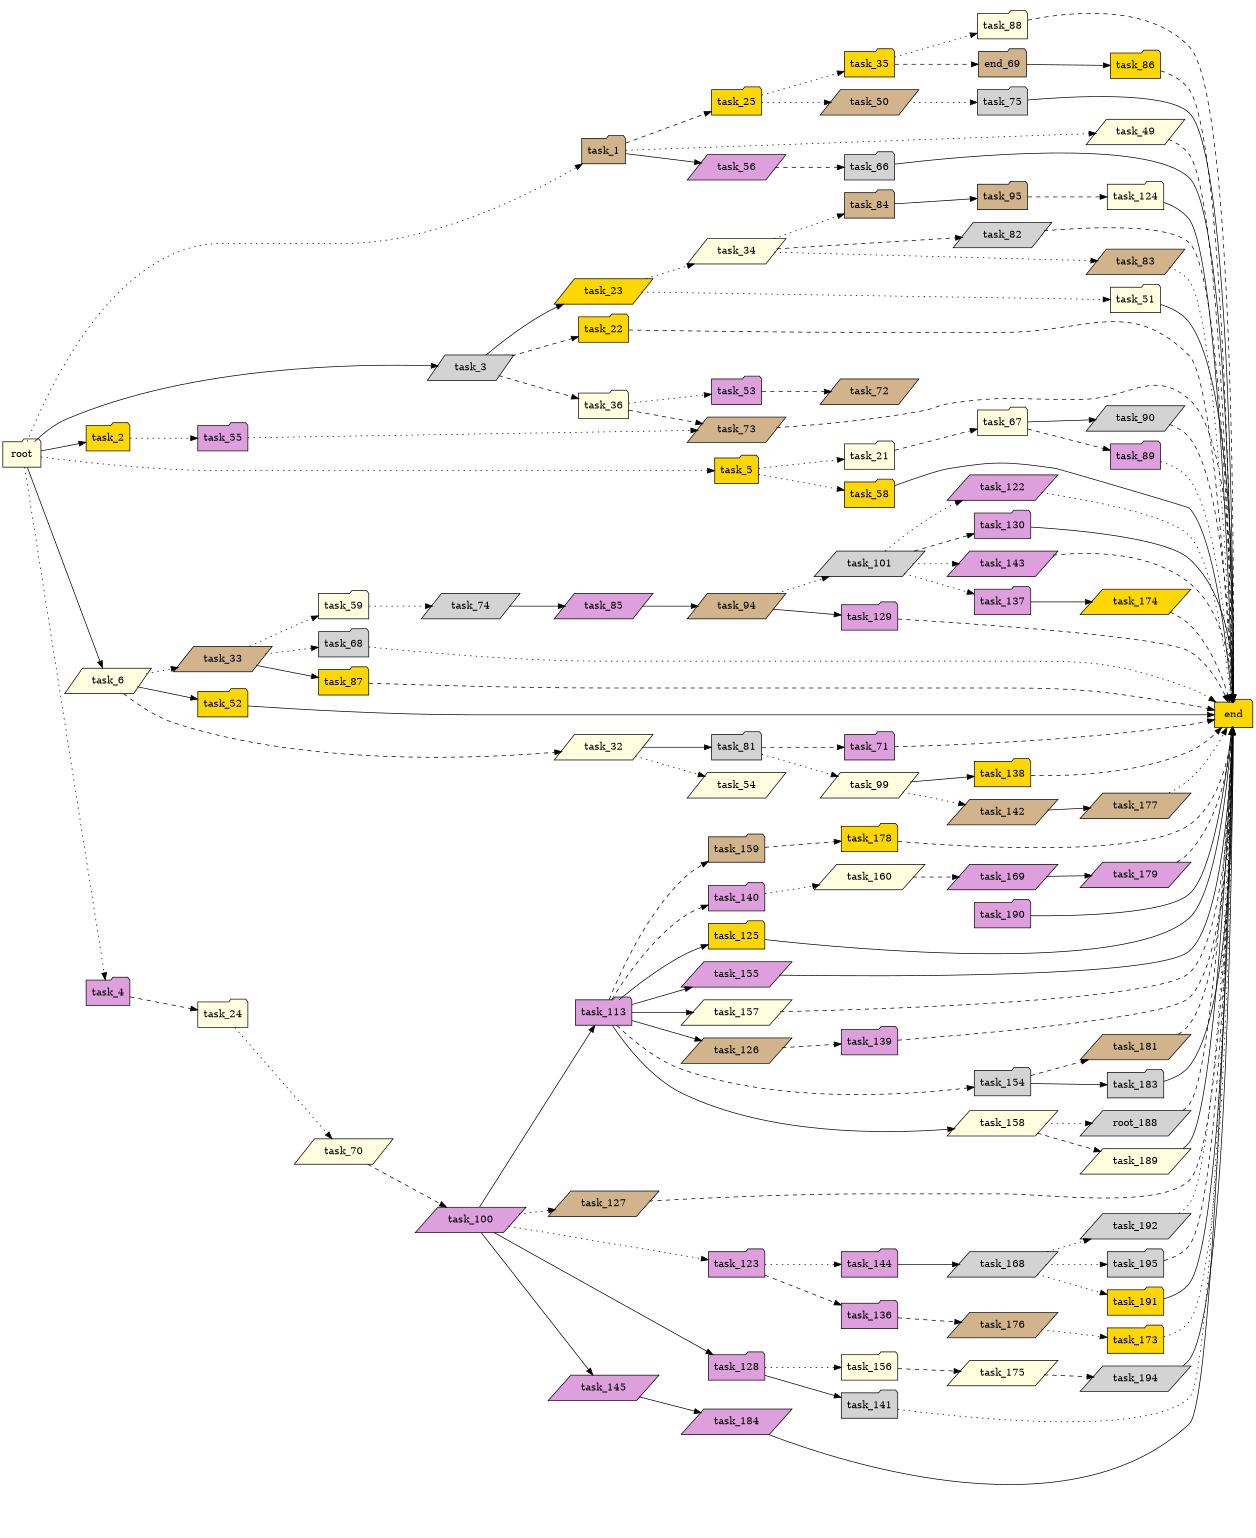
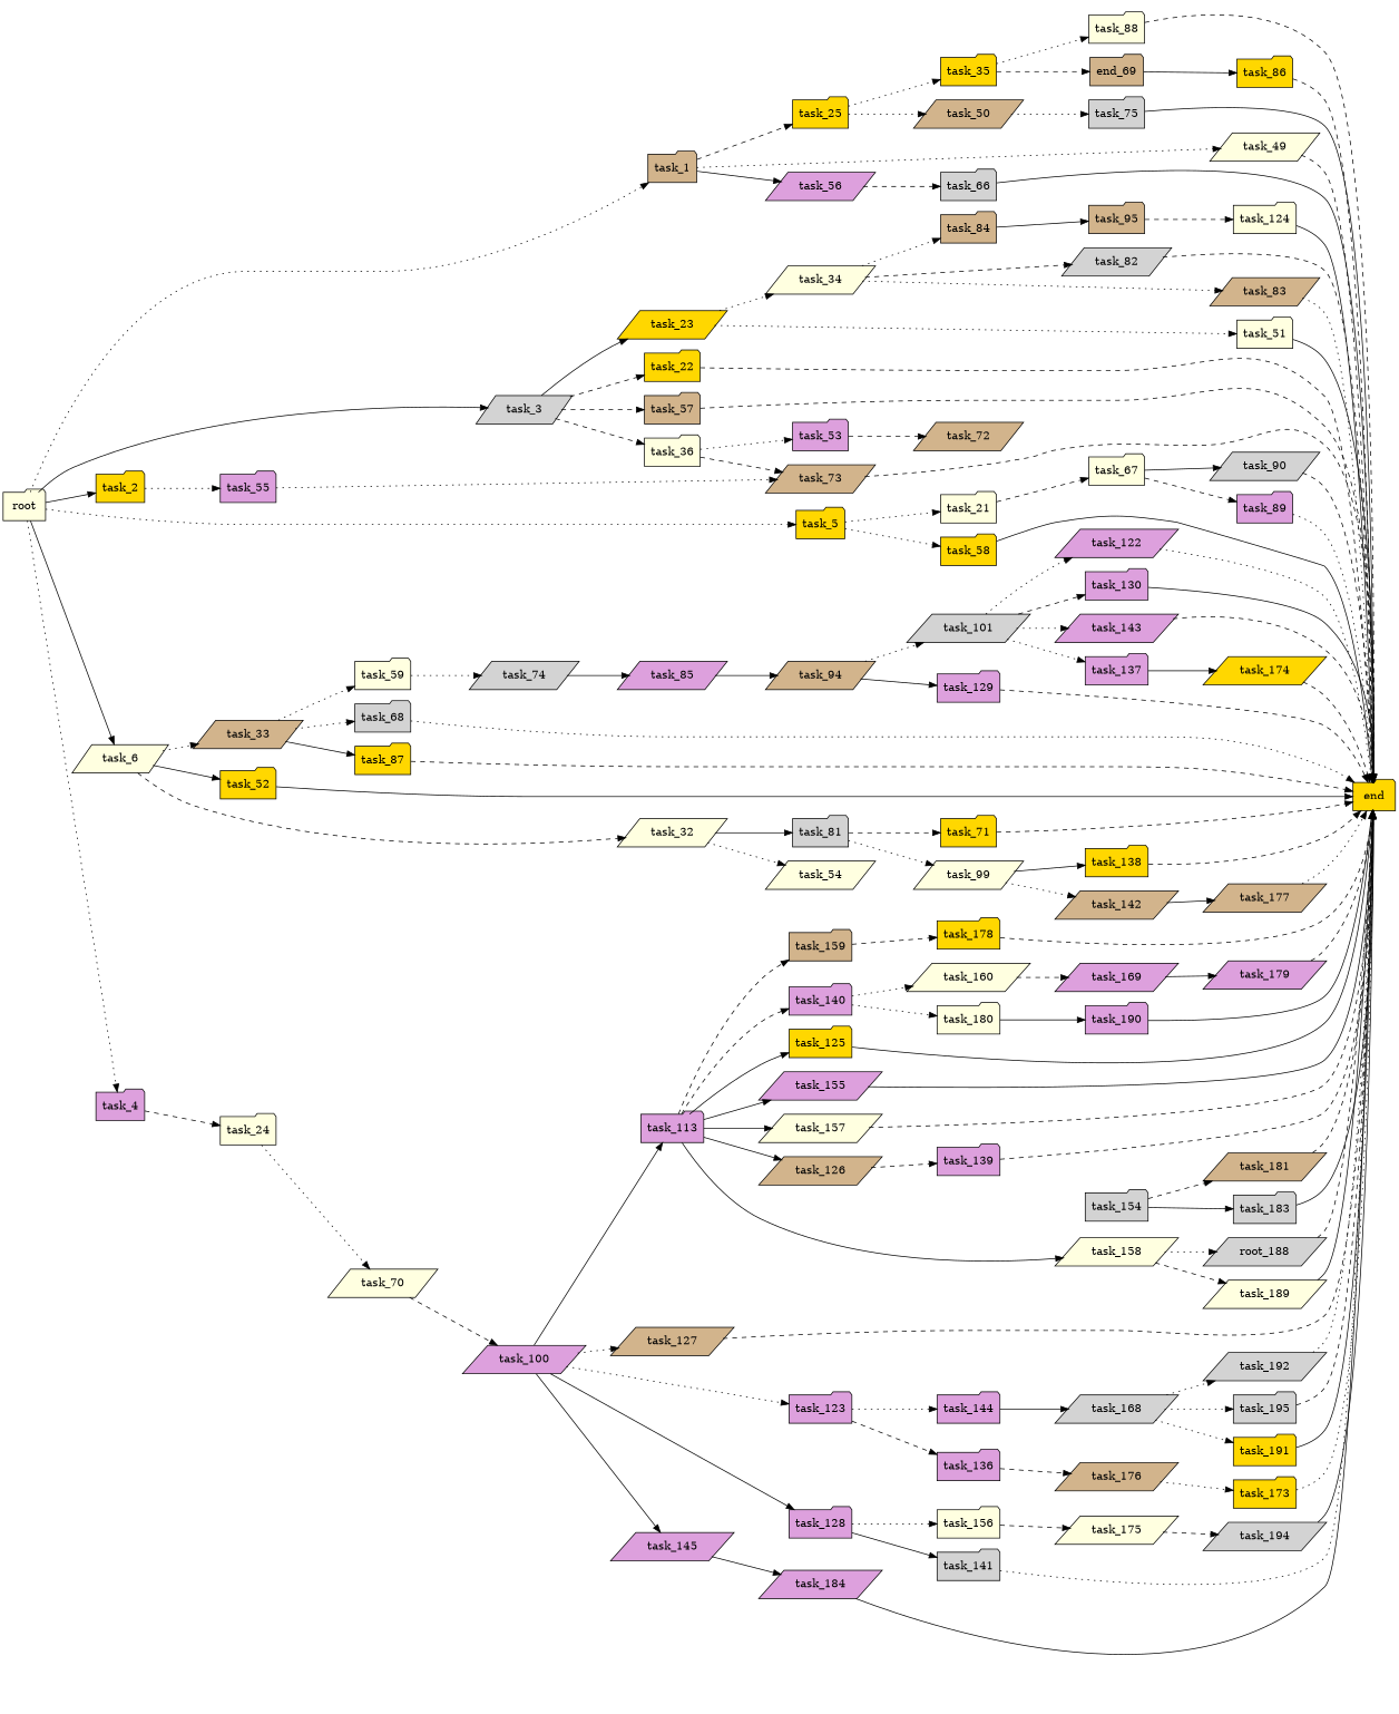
  digraph {
    rankdir=LR
    node [fillcolor=plum shape=folder style=filled]
    edge [style=dashed]
    root [fillcolor=lightyellow]
    task_1 [fillcolor=tan]
    task_2 [fillcolor=gold]
    task_3 [fillcolor=lightgrey shape=parallelogram]
    task_4
    task_5 [fillcolor=gold]
    task_6 [fillcolor=lightyellow shape=parallelogram]
    task_25 [fillcolor=gold]
    task_49 [fillcolor=lightyellow shape=parallelogram]
    task_56 [shape=parallelogram]
    task_55
    task_22 [fillcolor=gold]
    task_23 [fillcolor=gold shape=parallelogram]
    task_36 [fillcolor=lightyellow]
+   task_57 [fillcolor=tan]
    task_24 [fillcolor=lightyellow]
    task_21 [fillcolor=lightyellow]
    task_58 [fillcolor=gold]
    task_32 [fillcolor=lightyellow shape=parallelogram]
    task_33 [fillcolor=tan shape=parallelogram]
    task_52 [fillcolor=gold]
    task_35 [fillcolor=gold]
    task_50 [fillcolor=tan shape=parallelogram]
    end [fillcolor=gold]
    task_66 [fillcolor=lightgrey]
    task_73 [fillcolor=tan shape=parallelogram]
    task_34 [fillcolor=lightyellow shape=parallelogram]
    task_51 [fillcolor=lightyellow]
    task_53
    task_70 [fillcolor=lightyellow shape=parallelogram]
    task_67 [fillcolor=lightyellow]
    task_54 [fillcolor=lightyellow shape=parallelogram]
    task_81 [fillcolor=lightgrey]
    task_59 [fillcolor=lightyellow]
    task_68 [fillcolor=lightgrey]
    task_87 [fillcolor=gold]
    task_89
    task_90 [fillcolor=lightgrey shape=parallelogram]
    task_82 [fillcolor=lightgrey shape=parallelogram]
    task_83 [fillcolor=tan shape=parallelogram]
    task_84 [fillcolor=tan]
    task_100 [shape=parallelogram]
    n43 [fillcolor=tan label=end_69]
    task_88 [fillcolor=lightyellow]
    task_75 [fillcolor=lightgrey]
-   task_71
+   task_71 [fillcolor=gold]
    task_99 [fillcolor=lightyellow shape=parallelogram]
    task_74 [fillcolor=lightgrey shape=parallelogram]
    task_95 [fillcolor=tan]
    task_86 [fillcolor=gold]
    task_72 [fillcolor=tan shape=parallelogram]
    task_85 [shape=parallelogram]
    task_113
    task_123
    task_127 [fillcolor=tan shape=parallelogram]
    task_128
    task_145 [shape=parallelogram]
    task_94 [fillcolor=tan shape=parallelogram]
    task_138 [fillcolor=gold]
    task_142 [fillcolor=tan shape=parallelogram]
    task_124 [fillcolor=lightyellow]
    task_101 [fillcolor=lightgrey shape=parallelogram]
    task_129
    task_122 [shape=parallelogram]
    task_130
    task_137
    task_143 [shape=parallelogram]
    task_177 [fillcolor=tan shape=parallelogram]
    task_125 [fillcolor=gold]
    task_126 [fillcolor=tan shape=parallelogram]
    task_140
    task_154 [fillcolor=lightgrey]
    task_155 [shape=parallelogram]
    task_157 [fillcolor=lightyellow shape=parallelogram]
    task_158 [fillcolor=lightyellow shape=parallelogram]
    task_159 [fillcolor=tan]
    task_136
    task_144
    task_141 [fillcolor=lightgrey]
    task_156 [fillcolor=lightyellow]
    task_184 [shape=parallelogram]
    task_174 [fillcolor=gold shape=parallelogram]
    task_139
    task_160 [fillcolor=lightyellow shape=parallelogram]
+   task_180 [fillcolor=lightyellow]
    task_181 [fillcolor=tan shape=parallelogram]
    task_183 [fillcolor=lightgrey]
    n88 [fillcolor=lightgrey label=root_188 shape=parallelogram]
    task_189 [fillcolor=lightyellow shape=parallelogram]
    task_178 [fillcolor=gold]
    task_176 [fillcolor=tan shape=parallelogram]
    task_168 [fillcolor=lightgrey shape=parallelogram]
    task_175 [fillcolor=lightyellow shape=parallelogram]
    n94 [fillcolor=gold label=task_173]
    task_169 [shape=parallelogram]
    task_190
    task_191 [fillcolor=gold]
    task_192 [fillcolor=lightgrey shape=parallelogram]
    task_195 [fillcolor=lightgrey]
    task_194 [fillcolor=lightgrey shape=parallelogram]
    task_179 [shape=parallelogram]
    root -> task_1 [style=dotted]
    root -> task_2 [style=solid]
    root -> task_3 [style=solid]
    root -> task_4 [style=dotted]
    root -> task_5 [style=dotted]
    root -> task_6 [style=solid]
    task_1 -> task_25
    task_1 -> task_49 [style=dotted]
    task_1 -> task_56 [style=solid]
    task_2 -> task_55 [style=dotted]
    task_3 -> task_22
    task_3 -> task_23 [style=solid]
    task_3 -> task_36
+   task_3 -> task_57
    task_4 -> task_24
    task_5 -> task_21 [style=dotted]
    task_5 -> task_58 [style=dotted]
    task_6 -> task_32
    task_6 -> task_33 [style=dotted]
    task_6 -> task_52 [style=solid]
    task_25 -> task_35 [style=dotted]
    task_25 -> task_50 [style=dotted]
    task_49 -> end
    task_56 -> task_66
    task_55 -> task_73 [style=dotted]
    task_22 -> end
    task_23 -> task_34 [style=dotted]
    task_23 -> task_51 [style=dotted]
    task_36 -> task_73
    task_36 -> task_53 [style=dotted]
+   task_57 -> end
    task_24 -> task_70 [style=dotted]
    task_21 -> task_67
    task_58 -> end [style=solid]
    task_32 -> task_54 [style=dotted]
    task_32 -> task_81 [style=solid]
    task_33 -> task_59 [style=dotted]
    task_33 -> task_68 [style=dotted]
    task_33 -> task_87 [style=solid]
    task_52 -> end [style=solid]
    task_35 -> n43
    task_35 -> task_88 [style=dotted]
    task_50 -> task_75 [style=dotted]
    task_66 -> end [style=solid]
    task_73 -> end
    task_34 -> task_82
    task_34 -> task_83 [style=dotted]
    task_34 -> task_84 [style=dotted]
    task_51 -> end [style=solid]
    task_53 -> task_72
    task_70 -> task_100
    task_67 -> task_89
    task_67 -> task_90 [style=solid]
    task_81 -> task_71
    task_81 -> task_99 [style=dotted]
    task_59 -> task_74 [style=dotted]
    task_68 -> end [style=dotted]
    task_87 -> end
    task_89 -> end [style=dotted]
    task_90 -> end
    task_82 -> end
    task_83 -> end [style=dotted]
    task_84 -> task_95 [style=solid]
    task_100 -> task_113 [style=solid]
    task_100 -> task_123 [style=dotted]
    task_100 -> task_127 [style=dotted]
    task_100 -> task_128 [style=solid]
    task_100 -> task_145 [style=solid]
    n43 -> task_86 [style=solid]
    task_88 -> end
    task_75 -> end [style=solid]
    task_71 -> end
    task_99 -> task_138 [style=solid]
    task_99 -> task_142 [style=dotted]
    task_74 -> task_85 [style=solid]
    task_95 -> task_124
    task_86 -> end
    task_85 -> task_94 [style=solid]
    task_113 -> task_125 [style=solid]
    task_113 -> task_126 [style=solid]
    task_113 -> task_140
-   task_113 -> task_154
    task_113 -> task_155 [style=solid]
    task_113 -> task_157 [style=solid]
    task_113 -> task_158 [style=solid]
    task_113 -> task_159
    task_123 -> task_136
    task_123 -> task_144 [style=dotted]
    task_127 -> end
    task_128 -> task_141 [style=solid]
    task_128 -> task_156 [style=dotted]
    task_145 -> task_184 [style=solid]
    task_94 -> task_101 [style=dotted]
    task_94 -> task_129 [style=solid]
    task_138 -> end
    task_142 -> task_177 [style=solid]
    task_124 -> end [style=solid]
    task_101 -> task_122 [style=dotted]
    task_101 -> task_130
    task_101 -> task_137 [style=dotted]
    task_101 -> task_143 [style=dotted]
    task_129 -> end
    task_122 -> end [style=dotted]
    task_130 -> end [style=solid]
    task_137 -> task_174 [style=solid]
    task_143 -> end
    task_177 -> end [style=dotted]
    task_125 -> end [style=solid]
    task_126 -> task_139
    task_140 -> task_160 [style=dotted]
+   task_140 -> task_180 [style=dotted]
    task_154 -> task_181
    task_154 -> task_183 [style=solid]
    task_155 -> end [style=solid]
    task_157 -> end
    task_158 -> n88 [style=dotted]
    task_158 -> task_189
    task_159 -> task_178
    task_136 -> task_176
    task_144 -> task_168 [style=solid]
    task_141 -> end [style=dotted]
    task_156 -> task_175
    task_184 -> end [style=solid]
    task_174 -> end
    task_139 -> end
    task_160 -> task_169
+   task_180 -> task_190 [style=solid]
    task_181 -> end
    task_183 -> end [style=solid]
    n88 -> end
    task_189 -> end [style=solid]
    task_178 -> end
    task_176 -> n94 [style=dotted]
    task_168 -> task_191 [style=dotted]
    task_168 -> task_192 [style=dotted]
    task_168 -> task_195 [style=dotted]
    task_175 -> task_194
    n94 -> end [style=dotted]
    task_169 -> task_179 [style=solid]
    task_190 -> end [style=solid]
    task_191 -> end [style=solid]
    task_192 -> end [style=dotted]
    task_195 -> end
    task_194 -> end [style=solid]
    task_179 -> end
  }
